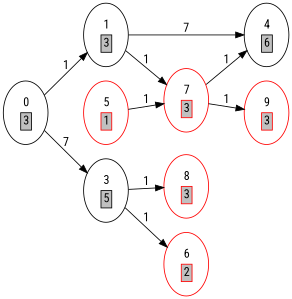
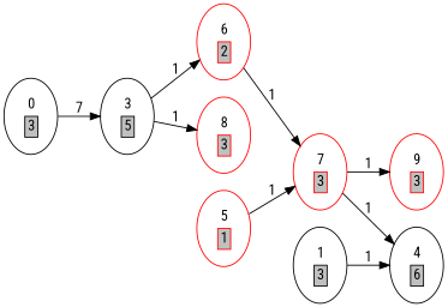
  digraph {
    fontname="Roboto Condensed"
    rankdir=LR
    node [fontname="Roboto Condensed" color=red]
    edge [fontname="Roboto Condensed"]
    n1 [label=<<TABLE border="0"><TR><TD>0</TD></TR><TR><TD border="1" bgcolor="grey">3</TD></TR></TABLE>> color=""]
    n2 [label=<<TABLE border="0"><TR><TD>1</TD></TR><TR><TD border="1" bgcolor="grey">3</TD></TR></TABLE>> color=""]
    n3 [label=<<TABLE border="0"><TR><TD>3</TD></TR><TR><TD border="1" bgcolor="grey">5</TD></TR></TABLE>> color=""]
    n4 [label=<<TABLE border="0"><TR><TD>4</TD></TR><TR><TD border="1" bgcolor="grey">6</TD></TR></TABLE>> color=""]
    n5 [label=<<TABLE border="0"><TR><TD>6</TD></TR><TR><TD border="1" bgcolor="grey">2</TD></TR></TABLE>>]
    n6 [label=<<TABLE border="0"><TR><TD>8</TD></TR><TR><TD border="1" bgcolor="grey">3</TD></TR></TABLE>>]
    n7 [label=<<TABLE border="0"><TR><TD>5</TD></TR><TR><TD border="1" bgcolor="grey">1</TD></TR></TABLE>>]
    n8 [label=<<TABLE border="0"><TR><TD>7</TD></TR><TR><TD border="1" bgcolor="grey">3</TD></TR></TABLE>>]
    n9 [label=<<TABLE border="0"><TR><TD>9</TD></TR><TR><TD border="1" bgcolor="grey">3</TD></TR></TABLE>>]
-   n1 -> n2 [label=1]
    n1 -> n3 [label=7]
-   n2 -> n4 [label=7]
+   n2 -> n4 [label=1]
    n3 -> n5 [label=1]
    n3 -> n6 [label=1]
-   n2 -> n8 [label=1]
+   n5 -> n8 [label=1]
    n7 -> n8 [label=1]
    n8 -> n4 [label=1]
    n8 -> n9 [label=1]
  }
